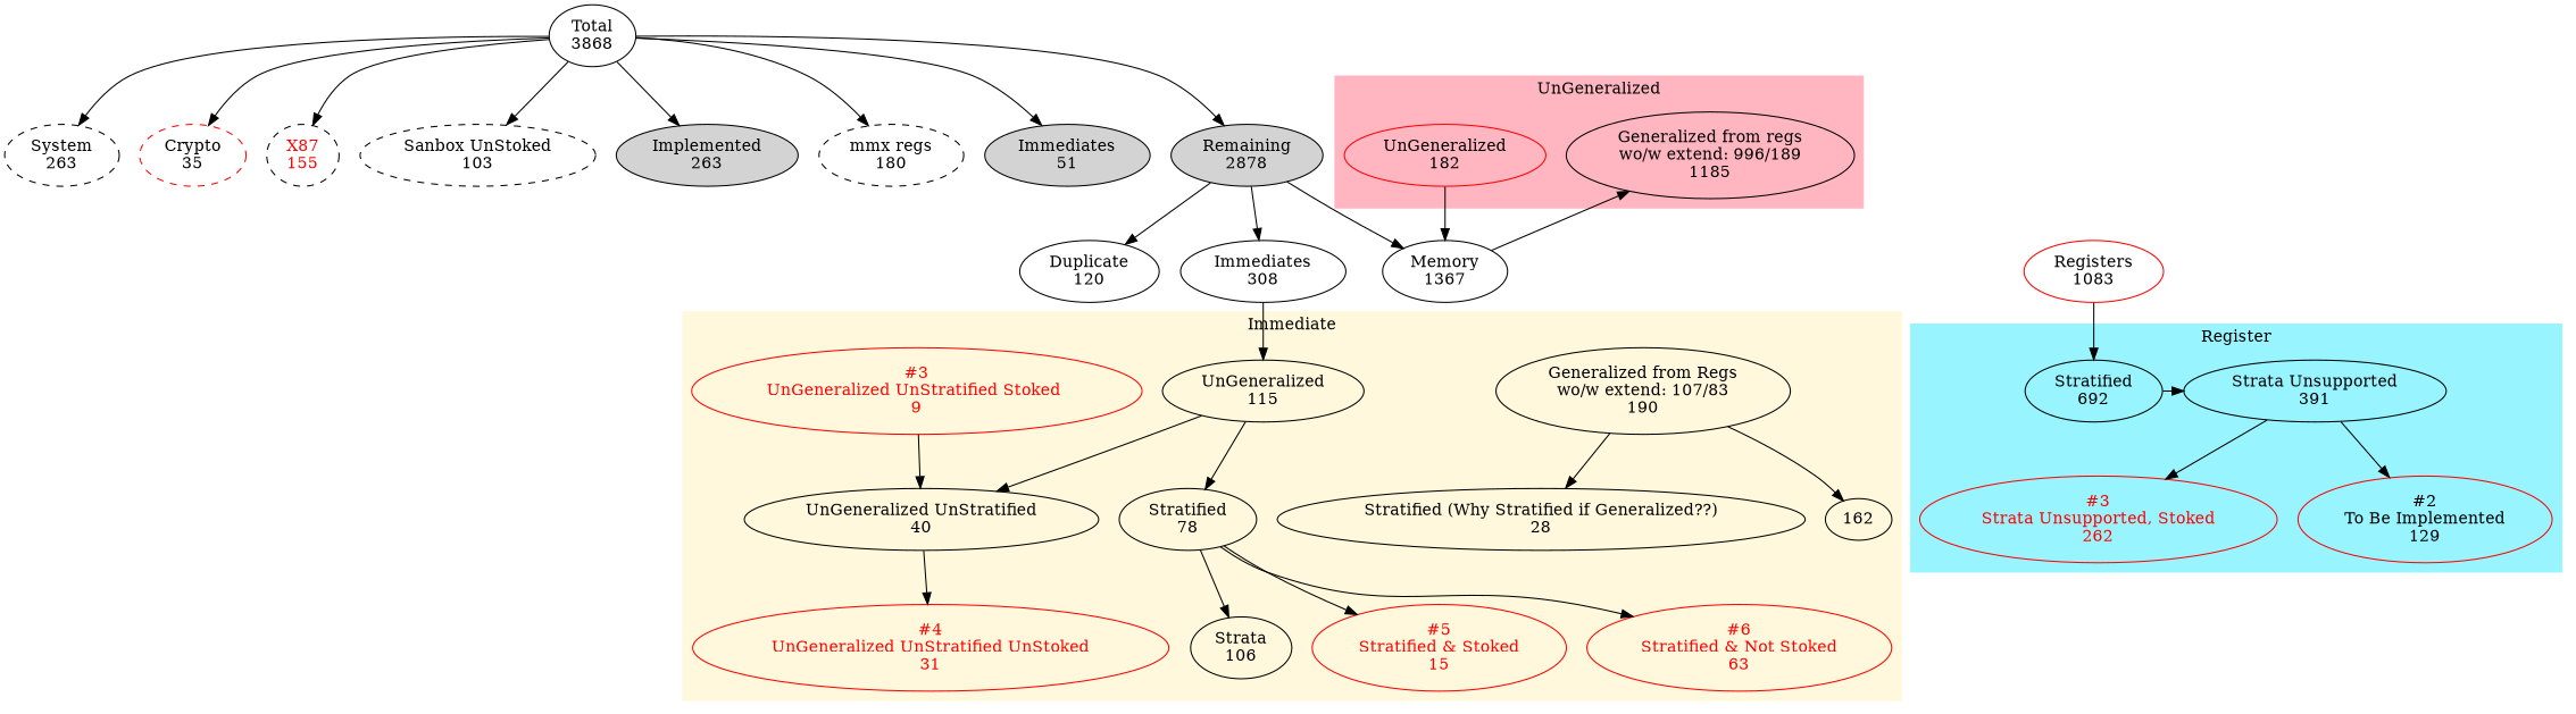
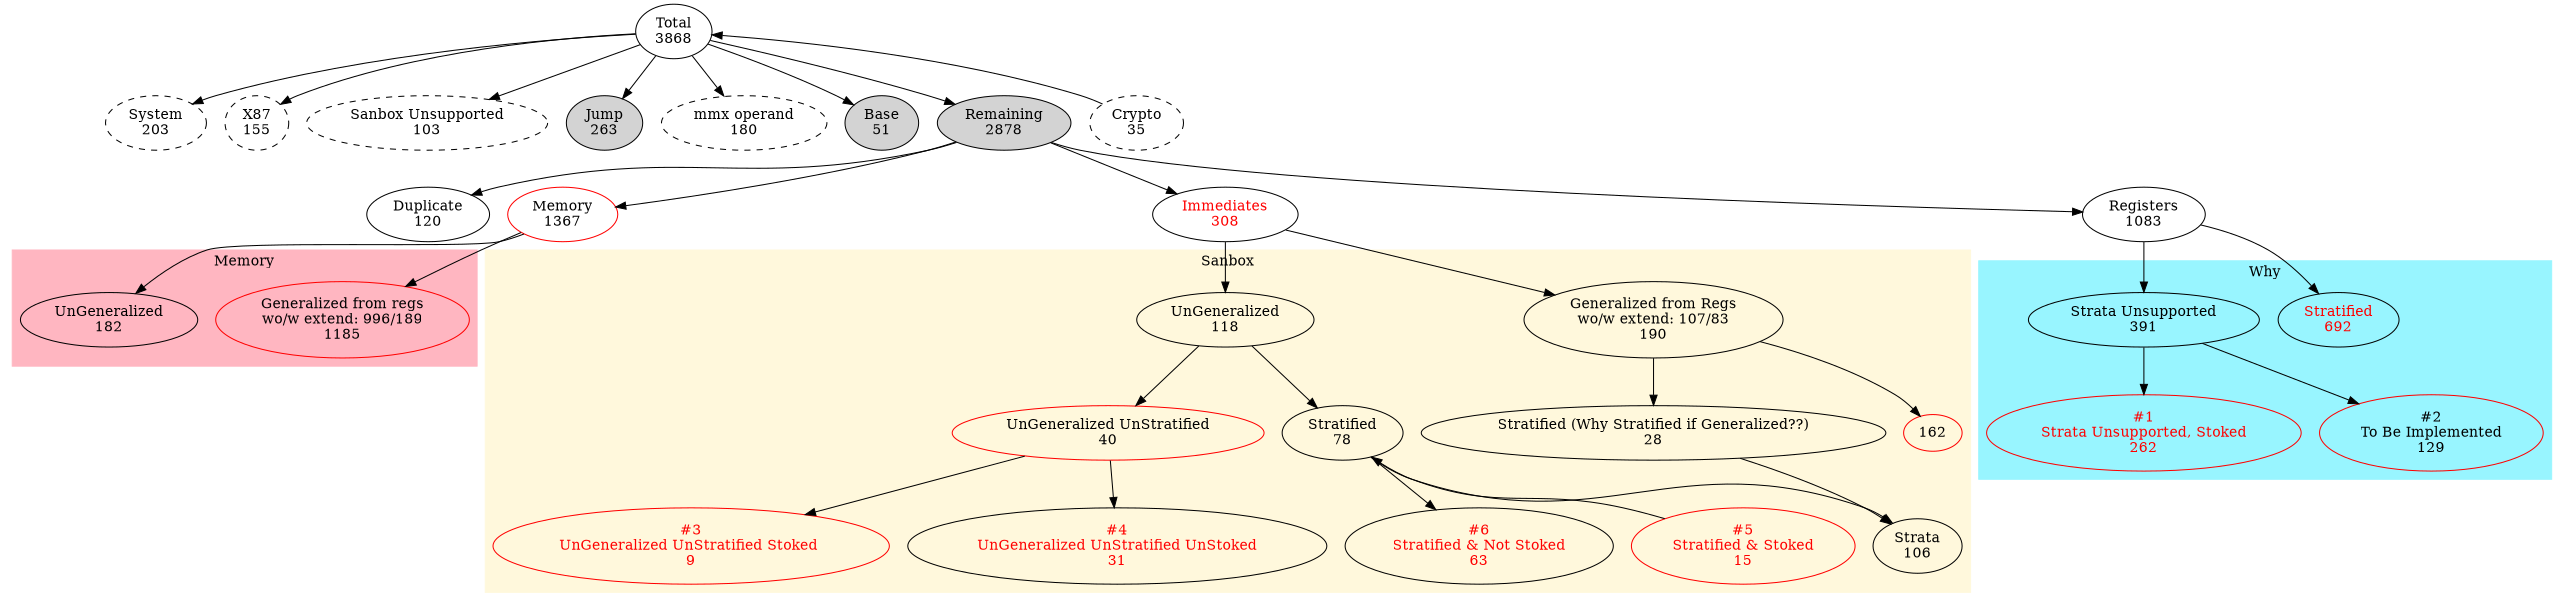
  digraph {
    n1 [label="Total\n3868"]
-   n2 [label="System\n263" style=dashed]
-   n3 [label="Crypto\n35" style=dashed color=red]
-   n4 [label="X87\n155" style=dashed fontcolor=red]
-   n5 [label="Sanbox UnStoked\n103" style=dashed]
-   n6 [label="Implemented\n263" style=filled]
-   n7 [label="mmx regs\n180" style=dashed]
-   n8 [label="Immediates\n51" style=filled]
+   n2 [label="System\n203" style=dashed]
+   n3 [label="Crypto\n35" style=dashed]
+   n4 [label="X87\n155" style=dashed]
+   n5 [label="Sanbox Unsupported\n103" style=dashed]
+   n6 [label="Jump\n263" style=filled]
+   n7 [label="mmx operand\n180" style=dashed]
+   n8 [label="Base\n51" style=filled]
    n9 [label="Remaining\n2878" style=filled]
    n10 [label="Duplicate\n120"]
-   n11 [label="Memory\n1367"]
-   n12 [label="Immediates\n308"]
-   n13 [label="Registers\n1083" color=red]
-   n14 [label="Stratified\n692"]
+   n11 [label="Memory\n1367" color=red]
+   n12 [label="Immediates\n308" fontcolor=red]
+   n13 [label="Registers\n1083"]
+   n14 [label="Stratified\n692" fontcolor=red]
    n15 [label="Strata Unsupported\n391"]
-   n16 [color=red fontcolor=red label="#3\nStrata Unsupported, Stoked\n262"]
+   n16 [color=red fontcolor=red label="#1\nStrata Unsupported, Stoked\n262"]
    n17 [color=red fontcolor=black label="#2\nTo Be Implemented\n129"]
-   n18 [label="Generalized from regs\nwo/w extend: 996/189\n1185"]
-   n19 [label="UnGeneralized\n182" color=red]
+   n18 [label="Generalized from regs\nwo/w extend: 996/189\n1185" color=red]
+   n19 [label="UnGeneralized\n182"]
    n20 [label="Generalized from Regs\nwo/w extend: 107/83\n190"]
-   n21 [label="UnGeneralized\n115"]
+   n21 [label="UnGeneralized\n118"]
    n22 [label="Stratified (Why Stratified if Generalized??)\n28"]
-   n23 [label="UnGeneralized UnStratified\n40"]
+   n23 [label="UnGeneralized UnStratified\n40" color=red]
    n24 [label="Stratified\n78"]
    n25 [label="Strata\n106"]
-   n26 [color=red fontcolor=red label="#4\nUnGeneralized UnStratified UnStoked\n31"]
+   n26 [color=black fontcolor=red label="#4\nUnGeneralized UnStratified UnStoked\n31"]
    n27 [color=red fontcolor=red label="#5\nStratified & Stoked\n15"]
-   n28 [color=red fontcolor=red label="#6\nStratified & Not Stoked\n63"]
-   162
+   n28 [color=black fontcolor=red label="#6\nStratified & Not Stoked\n63"]
+   162 [color=red]
    n30 [color=red fontcolor=red label="#3\nUnGeneralized UnStratified Stoked \n9"]
    subgraph sub_1 {
      rank=same
      n1
    }
    subgraph sub_2 {
      rank=same
      n2
      n3
      n4
      n5
      n6
      n7
    }
    subgraph sub_3 {
      rank=same
      n8
      n9
    }
    subgraph sub_4 {
      rank=same
      n10
      n11
      n12
      n13
    }
    subgraph cluster_5 {
      color=cadetblue1
-     label=Register
+     label=Why
      style=filled
      subgraph sub_6 {
        color=cadetblue1
        label=Register
        rank=same
        style=filled
        n14
        n15
      }
      subgraph sub_7 {
        color=cadetblue1
        label=Register
        rank=same
        style=filled
        n16
        n17
      }
    }
    subgraph cluster_8 {
      color=lightpink
-     label=UnGeneralized
+     label=Memory
      style=filled
      subgraph sub_9 {
        color=lightpink
        label=Memory
        rank=same
        style=filled
        n18
        n19
      }
    }
    subgraph cluster_10 {
      color=cornsilk
-     label=Immediate
+     label=Sanbox
      style=filled
      162
      n30
      subgraph sub_11 {
        color=cornsilk
        label=Immediate
        rank=same
        style=filled
      }
      subgraph sub_12 {
        color=cornsilk
        label=Immediate
        rank=same
        style=filled
        n20
        n21
      }
      subgraph sub_13 {
        color=cornsilk
        label=Immediate
        rank=same
        style=filled
        n22
        n23
        n24
      }
      subgraph sub_14 {
        color=cornsilk
        label=Immediate
        rank=same
        style=filled
        n25
        n26
      }
      subgraph sub_15 {
        color=cornsilk
        label=Immediate
        rank=same
        style=filled
        n27
        n28
      }
    }
    n1 -> n2
-   n1 -> n3
+   n3 -> n1
    n1 -> n4
    n1 -> n5
    n1 -> n6
    n1 -> n7
    n1 -> n8
    n1 -> n9
    n9 -> n10
    n9 -> n11
    n9 -> n12
+   n9 -> n13
    n11 -> n18
-   n19 -> n11
+   n11 -> n19
+   n12 -> n20
    n12 -> n21
    n13 -> n14
-   n14 -> n15
+   n13 -> n15
    n15 -> n16
    n15 -> n17
    n20 -> n22
    n20 -> 162
    n21 -> n23
    n21 -> n24
+   n22 -> n25
    n23 -> n26
-   n30 -> n23
+   n23 -> n30
    n24 -> n25
-   n24 -> n27
+   n27 -> n24
    n24 -> n28
  }
